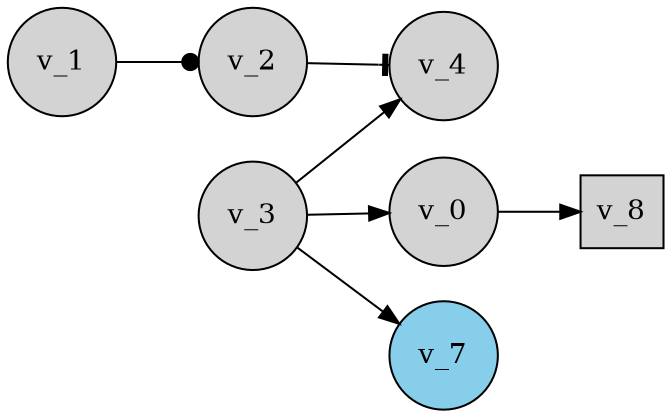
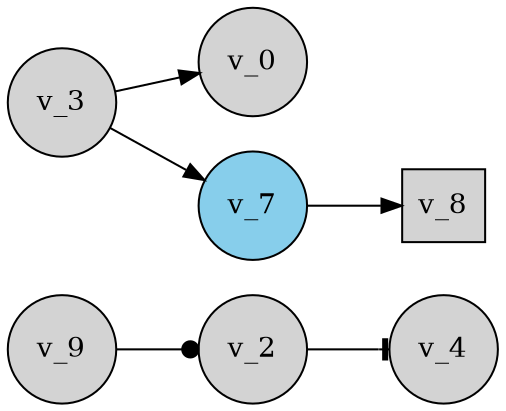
  digraph {
    rankdir=LR
    node [fillcolor=lightgrey shape=circle style="state,accepting,filled"]
    edge [arrowhead=normal]
-   v_1 [style="state,initial,filled" width=0.5]
+   v_1 [style="state,initial,filled" width=0.5 label=v_9]
    v_2 [width=0.5]
    v_4 [width=0.5]
    v_3 [style=filled width=0.5]
    n5 [label=v_0 style=filled width=0.5]
    v_7 [fillcolor=skyblue style=filled width=0.5]
    n7 [label=v_8 shape=rect width=0.5]
    v_1 -> v_2 [arrowhead=dot label=" " texlbl="$R$"]
    v_2 -> v_4 [arrowhead=tee label=" " texlbl="$R_\alpha$"]
-   v_3 -> v_4 [label=" " texlbl="$E_\alpha$"]
    v_3 -> n5 [label=" " texlbl="$T_{C_\alpha}$"]
    v_3 -> v_7 [label=" " texlbl="$\neg T_{C_\alpha}$"]
-   n5 -> n7 [label=" " texlbl="$T_{E_\alpha}$"]
+   v_7 -> n7 [label=" " texlbl="$T_{E_\alpha}$"]
  }
